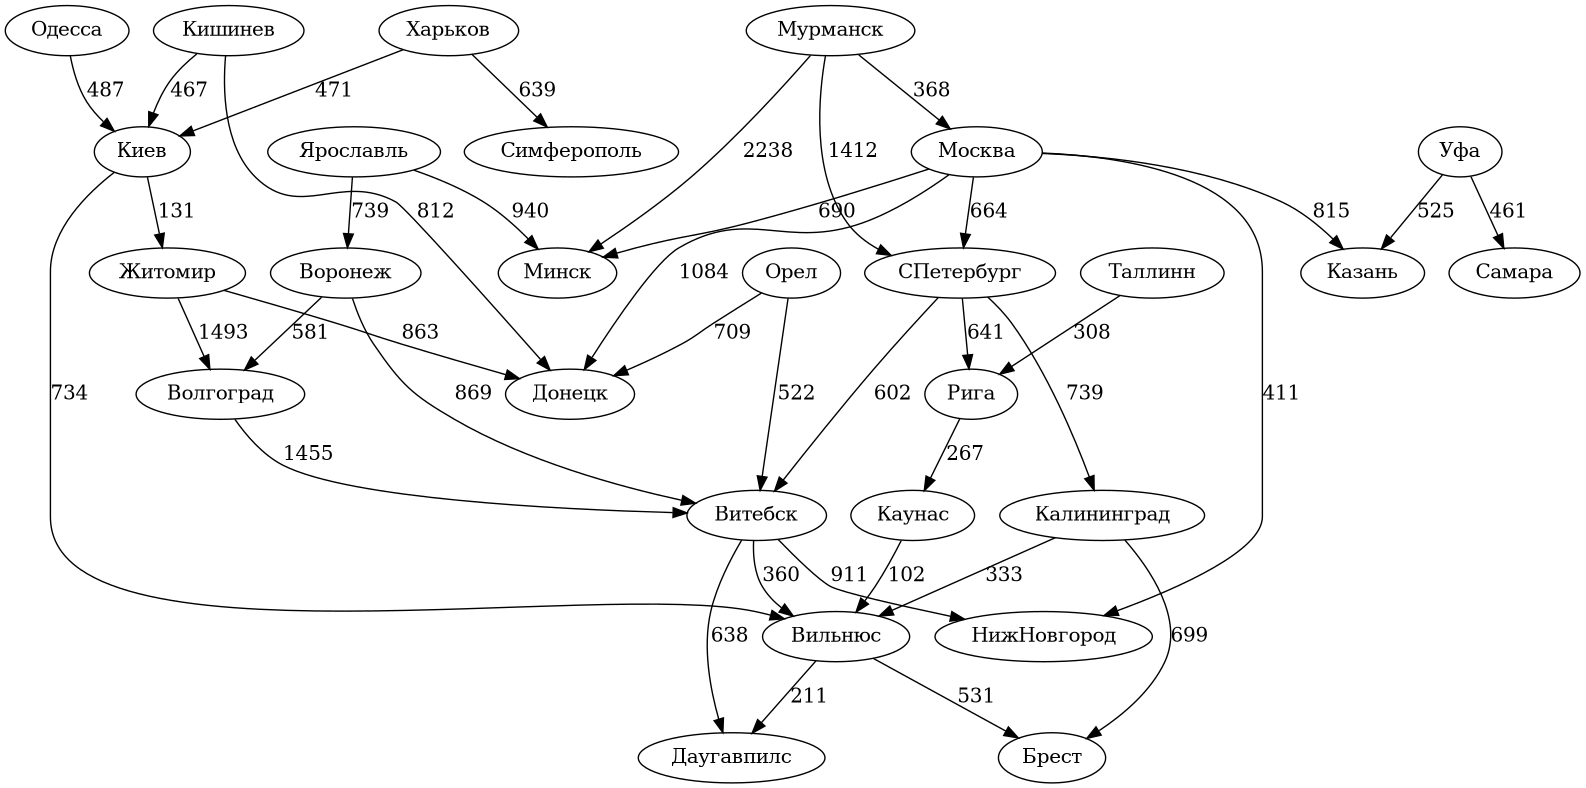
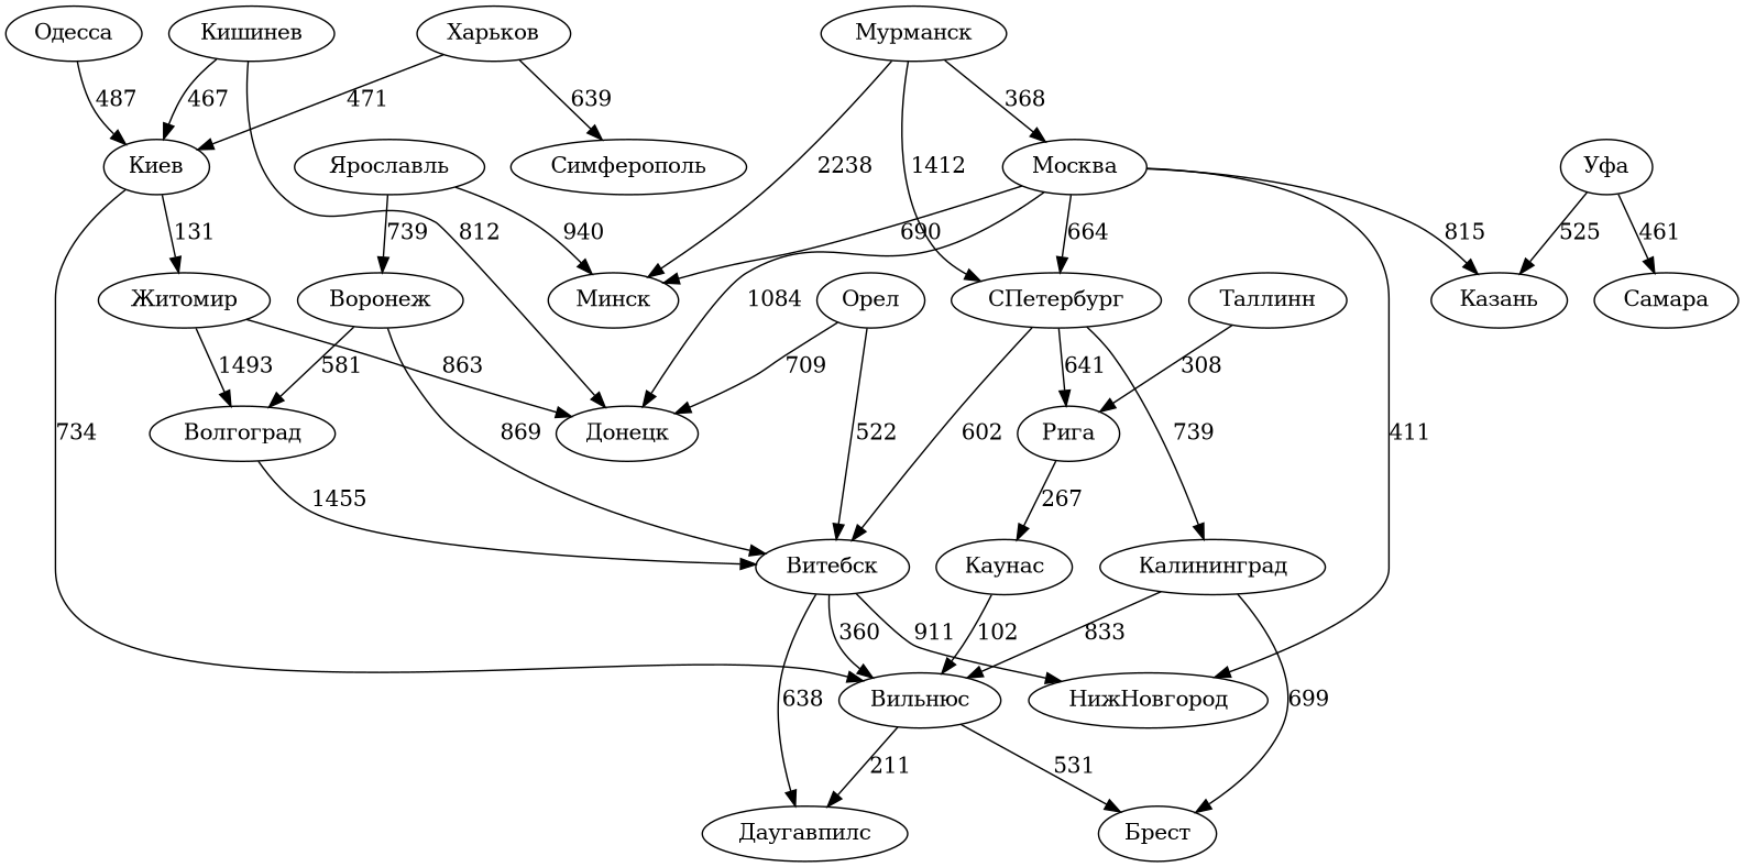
  digraph {
    "Вильнюс"
    "Брест"
    "Даугавпилс"
    "Витебск"
    "НижНовгород"
    "Воронеж"
    "Волгоград"
    "Калининград"
    "Каунас"
    "Киев"
    "Житомир"
    "Донецк"
    "Кишинев"
    "СПетербург"
    "Рига"
    "Москва"
    "Казань"
    "Минск"
    "Мурманск"
    "Орел"
    "Одесса"
    "Таллинн"
    "Харьков"
    "Симферополь"
    "Ярославль"
    "Уфа"
    "Самара"
    "Вильнюс" -> "Брест" [label=531]
    "Вильнюс" -> "Даугавпилс" [label=211]
    "Витебск" -> "Вильнюс" [label=360]
    "Витебск" -> "Даугавпилс" [label=638]
    "Витебск" -> "НижНовгород" [label=911]
    "Воронеж" -> "Витебск" [label=869]
    "Воронеж" -> "Волгоград" [label=581]
    "Волгоград" -> "Витебск" [label=1455]
-   "Калининград" -> "Вильнюс" [label=333]
+   "Калининград" -> "Вильнюс" [label=833]
    "Калининград" -> "Брест" [label=699]
    "Каунас" -> "Вильнюс" [label=102]
    "Киев" -> "Вильнюс" [label=734]
    "Киев" -> "Житомир" [label=131]
    "Житомир" -> "Волгоград" [label=1493]
    "Житомир" -> "Донецк" [label=863]
    "Кишинев" -> "Киев" [label=467]
    "Кишинев" -> "Донецк" [label=812]
    "СПетербург" -> "Витебск" [label=602]
    "СПетербург" -> "Калининград" [label=739]
    "СПетербург" -> "Рига" [label=641]
    "Рига" -> "Каунас" [label=267]
    "Москва" -> "НижНовгород" [label=411]
    "Москва" -> "Донецк" [label=1084]
    "Москва" -> "СПетербург" [label=664]
    "Москва" -> "Казань" [label=815]
    "Москва" -> "Минск" [label=690]
    "Мурманск" -> "СПетербург" [label=1412]
    "Мурманск" -> "Москва" [label=368]
    "Мурманск" -> "Минск" [label=2238]
    "Орел" -> "Витебск" [label=522]
    "Орел" -> "Донецк" [label=709]
    "Одесса" -> "Киев" [label=487]
    "Таллинн" -> "Рига" [label=308]
    "Харьков" -> "Киев" [label=471]
    "Харьков" -> "Симферополь" [label=639]
    "Ярославль" -> "Воронеж" [label=739]
    "Ярославль" -> "Минск" [label=940]
    "Уфа" -> "Казань" [label=525]
    "Уфа" -> "Самара" [label=461]
  }
